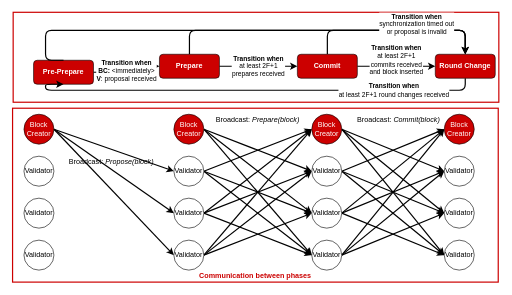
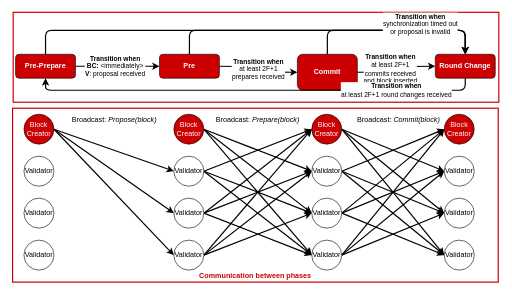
  <mxCell id="0" />
  <mxCell id="1" parent="0" />
  <mxCell id="2" value="" style="rounded=0;whiteSpace=wrap;html=1;strokeWidth=2;strokeColor=#CC0000;" vertex="1" parent="1"><mxGeometry x="21" y="20" width="810" height="150" as="geometry" /></mxCell>
  <mxCell id="3" value="" style="rounded=0;whiteSpace=wrap;html=1;strokeWidth=2;strokeColor=#CC0000;" vertex="1" parent="1"><mxGeometry x="20" y="180" width="810" height="290" as="geometry" /></mxCell>
  <mxCell id="4" value="&lt;font color=&quot;#000000&quot;&gt;&lt;b&gt;Transition when&lt;br&gt;BC:&lt;/b&gt;&amp;nbsp;&amp;lt;immediately&amp;gt;&lt;br&gt;&lt;b&gt;V&lt;/b&gt;: proposal received&lt;br&gt;&lt;/font&gt;" style="edgeStyle=orthogonalEdgeStyle;curved=1;rounded=0;orthogonalLoop=1;jettySize=auto;html=1;exitX=1;exitY=0.5;exitDx=0;exitDy=0;entryX=0;entryY=0.5;entryDx=0;entryDy=0;strokeWidth=2;fontColor=#FFFFFF;" edge="1" parent="1" source="5" target="8"><mxGeometry x="-0.057" relative="1" as="geometry"><mxPoint as="offset" /></mxGeometry></mxCell>
- <mxCell id="5" value="Pre-Prepare" style="rounded=1;whiteSpace=wrap;html=1;fillColor=#CC0000;fontColor=#FFFFFF;fontStyle=1" vertex="1" parent="1"><mxGeometry x="55" y="100" width="100" height="40" as="geometry" /></mxCell>
+ <mxCell id="5" value="Pre-Prepare" style="rounded=1;whiteSpace=wrap;html=1;fillColor=#CC0000;fontColor=#FFFFFF;fontStyle=1" vertex="1" parent="1"><mxGeometry x="25" y="90" width="100" height="40" as="geometry" /></mxCell>
  <mxCell id="6" value="&lt;font color=&quot;#000000&quot;&gt;&lt;b&gt;Transition when&lt;br&gt;&lt;/b&gt;at least 2F+1&lt;br&gt;prepares received&lt;br&gt;&lt;/font&gt;" style="edgeStyle=orthogonalEdgeStyle;curved=1;rounded=0;orthogonalLoop=1;jettySize=auto;html=1;exitX=1;exitY=0.5;exitDx=0;exitDy=0;entryX=0;entryY=0.5;entryDx=0;entryDy=0;strokeWidth=2;fontColor=#FFFFFF;" edge="1" parent="1" source="8" target="11"><mxGeometry relative="1" as="geometry" /></mxCell>
  <mxCell id="7" style="edgeStyle=orthogonalEdgeStyle;rounded=1;orthogonalLoop=1;jettySize=auto;html=1;exitX=0.5;exitY=0;exitDx=0;exitDy=0;entryX=0.5;entryY=0;entryDx=0;entryDy=0;strokeWidth=2;fontColor=#000000;" edge="1" parent="1" source="8" target="19"><mxGeometry relative="1" as="geometry"><Array as="points"><mxPoint x="315" y="50" /><mxPoint x="775" y="50" /></Array></mxGeometry></mxCell>
- <mxCell id="8" value="Prepare" style="rounded=1;whiteSpace=wrap;html=1;fillColor=#CC0000;fontColor=#FFFFFF;fontStyle=1" vertex="1" parent="1"><mxGeometry x="265" y="90" width="100" height="40" as="geometry" /></mxCell>
+ <mxCell id="8" value="Pre" style="rounded=1;whiteSpace=wrap;html=1;fillColor=#CC0000;fontColor=#FFFFFF;fontStyle=1" vertex="1" parent="1"><mxGeometry x="265" y="90" width="100" height="40" as="geometry" /></mxCell>
  <mxCell id="9" value="Transition when&lt;br&gt;&lt;span style=&quot;font-weight: normal&quot;&gt;at least 2F+1&lt;br&gt;commits received&lt;br&gt;and block inserted&lt;br&gt;&lt;/span&gt;" style="edgeStyle=orthogonalEdgeStyle;curved=1;rounded=0;orthogonalLoop=1;jettySize=auto;html=1;exitX=1;exitY=0.5;exitDx=0;exitDy=0;entryX=0;entryY=0.5;entryDx=0;entryDy=0;strokeWidth=2;fontColor=#000000;fontStyle=1" edge="1" parent="1" source="11" target="19"><mxGeometry y="10" relative="1" as="geometry"><mxPoint as="offset" /></mxGeometry></mxCell>
  <mxCell id="10" style="edgeStyle=orthogonalEdgeStyle;rounded=1;orthogonalLoop=1;jettySize=auto;html=1;exitX=0.5;exitY=0;exitDx=0;exitDy=0;entryX=0.5;entryY=0;entryDx=0;entryDy=0;strokeWidth=2;fontColor=#000000;" edge="1" parent="1" source="11" target="19"><mxGeometry relative="1" as="geometry"><Array as="points"><mxPoint x="545" y="50" /><mxPoint x="775" y="50" /></Array></mxGeometry></mxCell>
- <mxCell id="11" value="Commit" style="rounded=1;whiteSpace=wrap;html=1;fillColor=#CC0000;fontColor=#FFFFFF;fontStyle=1" vertex="1" parent="1"><mxGeometry x="495" y="90" width="100" height="40" as="geometry" /></mxCell>
+ <mxCell id="11" value="Commit" style="rounded=1;whiteSpace=wrap;html=1;fillColor=#CC0000;fontColor=#FFFFFF;fontStyle=1" vertex="1" parent="1"><mxGeometry x="495" y="90" width="100" height="60" as="geometry" /></mxCell>
  <mxCell id="12" value="" style="rounded=0;orthogonalLoop=1;jettySize=auto;html=1;exitX=1;exitY=0.5;exitDx=0;exitDy=0;entryX=0;entryY=0.5;entryDx=0;entryDy=0;strokeWidth=2;fontColor=#000000;" edge="1" parent="1" source="14" target="27"><mxGeometry relative="1" as="geometry" /></mxCell>
  <mxCell id="13" value="" style="edgeStyle=none;rounded=0;orthogonalLoop=1;jettySize=auto;html=1;exitX=1;exitY=0.5;exitDx=0;exitDy=0;entryX=0;entryY=0.5;entryDx=0;entryDy=0;strokeWidth=2;fontColor=#000000;" edge="1" parent="1" source="14" target="35"><mxGeometry relative="1" as="geometry" /></mxCell>
  <mxCell id="14" value="&lt;font color=&quot;#ffffff&quot;&gt;Block&lt;br&gt;Creator&lt;/font&gt;" style="ellipse;whiteSpace=wrap;html=1;aspect=fixed;fillColor=#CC0000;fontColor=#000000;" vertex="1" parent="1"><mxGeometry x="39" y="190" width="50" height="50" as="geometry" /></mxCell>
  <mxCell id="15" value="Validator" style="ellipse;whiteSpace=wrap;html=1;aspect=fixed;" vertex="1" parent="1"><mxGeometry x="39" y="260" width="50" height="50" as="geometry" /></mxCell>
  <mxCell id="16" value="Validator" style="ellipse;whiteSpace=wrap;html=1;aspect=fixed;" vertex="1" parent="1"><mxGeometry x="39" y="330" width="50" height="50" as="geometry" /></mxCell>
  <mxCell id="17" value="Validator" style="ellipse;whiteSpace=wrap;html=1;aspect=fixed;" vertex="1" parent="1"><mxGeometry x="39" y="400" width="50" height="50" as="geometry" /></mxCell>
  <mxCell id="18" value="&lt;font color=&quot;#000000&quot;&gt;Transition when&lt;br&gt;&lt;span style=&quot;font-weight: normal&quot;&gt;at least 2F+1 round changes received&lt;/span&gt;&lt;br&gt;&lt;/font&gt;" style="edgeStyle=orthogonalEdgeStyle;rounded=1;orthogonalLoop=1;jettySize=auto;html=1;exitX=0.5;exitY=1;exitDx=0;exitDy=0;entryX=0.5;entryY=1;entryDx=0;entryDy=0;strokeWidth=2;fontColor=#CC0000;fontStyle=1" edge="1" parent="1" source="19" target="5"><mxGeometry x="-0.635" relative="1" as="geometry"><Array as="points"><mxPoint x="775" y="150" /><mxPoint x="75" y="150" /></Array><mxPoint as="offset" /></mxGeometry></mxCell>
  <mxCell id="19" value="Round Change" style="rounded=1;whiteSpace=wrap;html=1;fillColor=#CC0000;fontColor=#FFFFFF;fontStyle=1" vertex="1" parent="1"><mxGeometry x="725" y="90" width="100" height="40" as="geometry" /></mxCell>
  <mxCell id="20" style="edgeStyle=none;rounded=0;orthogonalLoop=1;jettySize=auto;html=1;exitX=1;exitY=0.5;exitDx=0;exitDy=0;entryX=0;entryY=0.5;entryDx=0;entryDy=0;strokeWidth=2;fontColor=#000000;" edge="1" parent="1" source="23" target="44"><mxGeometry relative="1" as="geometry" /></mxCell>
  <mxCell id="21" style="edgeStyle=none;rounded=0;orthogonalLoop=1;jettySize=auto;html=1;exitX=1;exitY=0.5;exitDx=0;exitDy=0;entryX=0;entryY=0.5;entryDx=0;entryDy=0;strokeWidth=2;fontColor=#000000;" edge="1" parent="1" source="23" target="48"><mxGeometry relative="1" as="geometry" /></mxCell>
  <mxCell id="22" style="edgeStyle=none;rounded=0;orthogonalLoop=1;jettySize=auto;html=1;exitX=1;exitY=0.5;exitDx=0;exitDy=0;entryX=0;entryY=0.5;entryDx=0;entryDy=0;strokeWidth=2;fontColor=#000000;" edge="1" parent="1" source="23" target="52"><mxGeometry relative="1" as="geometry" /></mxCell>
  <mxCell id="23" value="&lt;font color=&quot;#ffffff&quot;&gt;Block&lt;br&gt;Creator&lt;/font&gt;" style="ellipse;whiteSpace=wrap;html=1;aspect=fixed;fillColor=#CC0000;fontColor=#000000;" vertex="1" parent="1"><mxGeometry x="289" y="190" width="50" height="50" as="geometry" /></mxCell>
  <mxCell id="24" style="edgeStyle=none;rounded=0;orthogonalLoop=1;jettySize=auto;html=1;exitX=1;exitY=0.5;exitDx=0;exitDy=0;entryX=0;entryY=0.5;entryDx=0;entryDy=0;strokeWidth=2;fontColor=#000000;" edge="1" parent="1" source="27" target="48"><mxGeometry relative="1" as="geometry" /></mxCell>
  <mxCell id="25" style="edgeStyle=none;rounded=0;orthogonalLoop=1;jettySize=auto;html=1;exitX=1;exitY=0.5;exitDx=0;exitDy=0;entryX=0;entryY=0.5;entryDx=0;entryDy=0;strokeWidth=2;fontColor=#000000;" edge="1" parent="1" source="27" target="52"><mxGeometry relative="1" as="geometry" /></mxCell>
  <mxCell id="26" style="rounded=1;orthogonalLoop=1;jettySize=auto;html=1;exitX=1;exitY=0.5;exitDx=0;exitDy=0;entryX=0;entryY=0.5;entryDx=0;entryDy=0;strokeWidth=2;fontColor=#CC0000;" edge="1" parent="1" source="27" target="40"><mxGeometry relative="1" as="geometry" /></mxCell>
  <mxCell id="27" value="Validator" style="ellipse;whiteSpace=wrap;html=1;aspect=fixed;" vertex="1" parent="1"><mxGeometry x="289" y="260" width="50" height="50" as="geometry" /></mxCell>
  <mxCell id="28" style="edgeStyle=none;rounded=0;orthogonalLoop=1;jettySize=auto;html=1;exitX=1;exitY=0.5;exitDx=0;exitDy=0;entryX=0;entryY=0.5;entryDx=0;entryDy=0;strokeWidth=2;fontColor=#000000;" edge="1" parent="1" source="31" target="52"><mxGeometry relative="1" as="geometry" /></mxCell>
  <mxCell id="29" style="edgeStyle=none;rounded=0;orthogonalLoop=1;jettySize=auto;html=1;exitX=1;exitY=0.5;exitDx=0;exitDy=0;entryX=0;entryY=0.5;entryDx=0;entryDy=0;strokeWidth=2;fontColor=#000000;" edge="1" parent="1" source="31" target="44"><mxGeometry relative="1" as="geometry" /></mxCell>
  <mxCell id="30" style="edgeStyle=none;rounded=0;orthogonalLoop=1;jettySize=auto;html=1;exitX=1;exitY=0.5;exitDx=0;exitDy=0;entryX=0;entryY=0.5;entryDx=0;entryDy=0;strokeWidth=2;fontColor=#000000;" edge="1" parent="1" source="31" target="40"><mxGeometry relative="1" as="geometry" /></mxCell>
  <mxCell id="31" value="Validator" style="ellipse;whiteSpace=wrap;html=1;aspect=fixed;" vertex="1" parent="1"><mxGeometry x="289" y="330" width="50" height="50" as="geometry" /></mxCell>
  <mxCell id="32" style="edgeStyle=none;rounded=0;orthogonalLoop=1;jettySize=auto;html=1;exitX=1;exitY=0.5;exitDx=0;exitDy=0;entryX=0;entryY=0.5;entryDx=0;entryDy=0;strokeWidth=2;fontColor=#000000;" edge="1" parent="1" source="35" target="48"><mxGeometry relative="1" as="geometry" /></mxCell>
  <mxCell id="33" style="edgeStyle=none;rounded=0;orthogonalLoop=1;jettySize=auto;html=1;exitX=1;exitY=0.5;exitDx=0;exitDy=0;entryX=0;entryY=0.5;entryDx=0;entryDy=0;strokeWidth=2;fontColor=#000000;" edge="1" parent="1" source="35" target="44"><mxGeometry relative="1" as="geometry" /></mxCell>
  <mxCell id="34" style="edgeStyle=none;rounded=0;orthogonalLoop=1;jettySize=auto;html=1;exitX=1;exitY=0.5;exitDx=0;exitDy=0;entryX=0;entryY=0.5;entryDx=0;entryDy=0;strokeWidth=2;fontColor=#000000;" edge="1" parent="1" source="35" target="40"><mxGeometry relative="1" as="geometry" /></mxCell>
  <mxCell id="35" value="Validator" style="ellipse;whiteSpace=wrap;html=1;aspect=fixed;" vertex="1" parent="1"><mxGeometry x="289" y="400" width="50" height="50" as="geometry" /></mxCell>
  <mxCell id="36" value="" style="edgeStyle=none;rounded=0;orthogonalLoop=1;jettySize=auto;html=1;exitX=1;exitY=0.5;exitDx=0;exitDy=0;entryX=0;entryY=0.5;entryDx=0;entryDy=0;strokeWidth=2;fontColor=#000000;" edge="1" parent="1" source="14" target="31"><mxGeometry relative="1" as="geometry" /></mxCell>
  <mxCell id="37" style="edgeStyle=none;rounded=0;orthogonalLoop=1;jettySize=auto;html=1;exitX=1;exitY=0.5;exitDx=0;exitDy=0;entryX=0;entryY=0.5;entryDx=0;entryDy=0;strokeWidth=2;fontColor=#000000;" edge="1" parent="1" source="40" target="57"><mxGeometry relative="1" as="geometry" /></mxCell>
  <mxCell id="38" style="edgeStyle=none;rounded=0;orthogonalLoop=1;jettySize=auto;html=1;exitX=1;exitY=0.5;exitDx=0;exitDy=0;entryX=0;entryY=0.5;entryDx=0;entryDy=0;strokeWidth=2;fontColor=#000000;" edge="1" parent="1" source="40" target="58"><mxGeometry relative="1" as="geometry" /></mxCell>
  <mxCell id="39" style="edgeStyle=none;rounded=0;orthogonalLoop=1;jettySize=auto;html=1;exitX=1;exitY=0.5;exitDx=0;exitDy=0;entryX=0;entryY=0.5;entryDx=0;entryDy=0;strokeWidth=2;fontColor=#000000;" edge="1" parent="1" source="40" target="59"><mxGeometry relative="1" as="geometry" /></mxCell>
  <mxCell id="40" value="&lt;font color=&quot;#ffffff&quot;&gt;Block&lt;br&gt;Creator&lt;/font&gt;" style="ellipse;whiteSpace=wrap;html=1;aspect=fixed;fillColor=#CC0000;fontColor=#000000;" vertex="1" parent="1"><mxGeometry x="519" y="190" width="50" height="50" as="geometry" /></mxCell>
  <mxCell id="41" style="edgeStyle=none;rounded=0;orthogonalLoop=1;jettySize=auto;html=1;exitX=1;exitY=0.5;exitDx=0;exitDy=0;entryX=0;entryY=0.5;entryDx=0;entryDy=0;strokeWidth=2;fontColor=#000000;" edge="1" parent="1" source="44" target="56"><mxGeometry relative="1" as="geometry" /></mxCell>
  <mxCell id="42" style="edgeStyle=none;rounded=0;orthogonalLoop=1;jettySize=auto;html=1;exitX=1;exitY=0.5;exitDx=0;exitDy=0;strokeWidth=2;fontColor=#000000;entryX=0;entryY=0.5;entryDx=0;entryDy=0;" edge="1" parent="1" source="44" target="58"><mxGeometry relative="1" as="geometry"><mxPoint x="740" y="350" as="targetPoint" /></mxGeometry></mxCell>
  <mxCell id="43" style="edgeStyle=none;rounded=0;orthogonalLoop=1;jettySize=auto;html=1;exitX=1;exitY=0.5;exitDx=0;exitDy=0;entryX=0;entryY=0.5;entryDx=0;entryDy=0;strokeWidth=2;fontColor=#000000;" edge="1" parent="1" source="44" target="59"><mxGeometry relative="1" as="geometry" /></mxCell>
  <mxCell id="44" value="Validator" style="ellipse;whiteSpace=wrap;html=1;aspect=fixed;" vertex="1" parent="1"><mxGeometry x="519" y="260" width="50" height="50" as="geometry" /></mxCell>
  <mxCell id="45" style="edgeStyle=none;rounded=0;orthogonalLoop=1;jettySize=auto;html=1;exitX=1;exitY=0.5;exitDx=0;exitDy=0;entryX=0;entryY=0.5;entryDx=0;entryDy=0;strokeWidth=2;fontColor=#000000;" edge="1" parent="1" source="48" target="56"><mxGeometry relative="1" as="geometry" /></mxCell>
  <mxCell id="46" style="edgeStyle=none;rounded=0;orthogonalLoop=1;jettySize=auto;html=1;exitX=1;exitY=0.5;exitDx=0;exitDy=0;entryX=0;entryY=0.5;entryDx=0;entryDy=0;strokeWidth=2;fontColor=#000000;" edge="1" parent="1" source="48" target="57"><mxGeometry relative="1" as="geometry" /></mxCell>
  <mxCell id="47" style="edgeStyle=none;rounded=0;orthogonalLoop=1;jettySize=auto;html=1;exitX=1;exitY=0.5;exitDx=0;exitDy=0;entryX=0;entryY=0.5;entryDx=0;entryDy=0;strokeWidth=2;fontColor=#000000;" edge="1" parent="1" source="48" target="59"><mxGeometry relative="1" as="geometry" /></mxCell>
  <mxCell id="48" value="Validator" style="ellipse;whiteSpace=wrap;html=1;aspect=fixed;" vertex="1" parent="1"><mxGeometry x="519" y="330" width="50" height="50" as="geometry" /></mxCell>
  <mxCell id="49" style="edgeStyle=none;rounded=0;orthogonalLoop=1;jettySize=auto;html=1;exitX=1;exitY=0.5;exitDx=0;exitDy=0;entryX=0;entryY=0.5;entryDx=0;entryDy=0;strokeWidth=2;fontColor=#000000;" edge="1" parent="1" source="52" target="56"><mxGeometry relative="1" as="geometry" /></mxCell>
  <mxCell id="50" style="edgeStyle=none;rounded=0;orthogonalLoop=1;jettySize=auto;html=1;exitX=1;exitY=0.5;exitDx=0;exitDy=0;entryX=0;entryY=0.5;entryDx=0;entryDy=0;strokeWidth=2;fontColor=#000000;" edge="1" parent="1" source="52" target="57"><mxGeometry relative="1" as="geometry" /></mxCell>
  <mxCell id="51" style="edgeStyle=none;rounded=0;orthogonalLoop=1;jettySize=auto;html=1;exitX=1;exitY=0.5;exitDx=0;exitDy=0;entryX=0;entryY=0.5;entryDx=0;entryDy=0;strokeWidth=2;fontColor=#000000;" edge="1" parent="1" source="52" target="58"><mxGeometry relative="1" as="geometry" /></mxCell>
  <mxCell id="52" value="Validator" style="ellipse;whiteSpace=wrap;html=1;aspect=fixed;" vertex="1" parent="1"><mxGeometry x="519" y="400" width="50" height="50" as="geometry" /></mxCell>
- <mxCell id="53" value="Broadcast:&amp;nbsp;&lt;i&gt;Propose(block)&lt;/i&gt;" style="text;html=1;strokeColor=none;fillColor=none;align=center;verticalAlign=middle;whiteSpace=wrap;rounded=0;fontColor=#000000;" vertex="1" parent="1"><mxGeometry x="95" y="260" width="180" height="20" as="geometry" /></mxCell>
+ <mxCell id="53" value="Broadcast:&amp;nbsp;&lt;i&gt;Propose(block)&lt;/i&gt;" style="text;html=1;strokeColor=none;fillColor=none;align=center;verticalAlign=middle;whiteSpace=wrap;rounded=0;fontColor=#000000;" vertex="1" parent="1"><mxGeometry x="100" y="190" width="180" height="20" as="geometry" /></mxCell>
  <mxCell id="54" value="Broadcast:&amp;nbsp;&lt;i&gt;Prepare(block)&lt;/i&gt;" style="text;html=1;strokeColor=none;fillColor=none;align=center;verticalAlign=middle;whiteSpace=wrap;rounded=0;fontColor=#000000;" vertex="1" parent="1"><mxGeometry x="339" y="190" width="180" height="20" as="geometry" /></mxCell>
  <mxCell id="55" value="Broadcast:&amp;nbsp;&lt;i&gt;Commit(block)&lt;/i&gt;" style="text;html=1;strokeColor=none;fillColor=none;align=center;verticalAlign=middle;whiteSpace=wrap;rounded=0;fontColor=#000000;" vertex="1" parent="1"><mxGeometry x="574" y="190" width="180" height="20" as="geometry" /></mxCell>
  <mxCell id="56" value="&lt;font color=&quot;#ffffff&quot;&gt;Block&lt;br&gt;Creator&lt;/font&gt;" style="ellipse;whiteSpace=wrap;html=1;aspect=fixed;fillColor=#CC0000;fontColor=#000000;" vertex="1" parent="1"><mxGeometry x="740" y="190" width="50" height="50" as="geometry" /></mxCell>
  <mxCell id="57" value="Validator" style="ellipse;whiteSpace=wrap;html=1;aspect=fixed;" vertex="1" parent="1"><mxGeometry x="740" y="260" width="50" height="50" as="geometry" /></mxCell>
  <mxCell id="58" value="Validator" style="ellipse;whiteSpace=wrap;html=1;aspect=fixed;" vertex="1" parent="1"><mxGeometry x="740" y="330" width="50" height="50" as="geometry" /></mxCell>
  <mxCell id="59" value="Validator" style="ellipse;whiteSpace=wrap;html=1;aspect=fixed;" vertex="1" parent="1"><mxGeometry x="740" y="400" width="50" height="50" as="geometry" /></mxCell>
  <mxCell id="60" value="Transition when&lt;br&gt;&lt;span style=&quot;font-weight: normal&quot;&gt;synchronization timed out&lt;br&gt;or proposal is invalid&lt;br&gt;&lt;/span&gt;" style="edgeStyle=orthogonalEdgeStyle;rounded=1;orthogonalLoop=1;jettySize=auto;html=1;exitX=0.5;exitY=0;exitDx=0;exitDy=0;entryX=0.5;entryY=0;entryDx=0;entryDy=0;strokeWidth=2;fontColor=#000000;fontStyle=1" edge="1" parent="1" source="5" target="19"><mxGeometry x="0.705" y="10" relative="1" as="geometry"><Array as="points"><mxPoint x="75" y="50" /><mxPoint x="775" y="50" /></Array><mxPoint as="offset" /></mxGeometry></mxCell>
  <mxCell id="61" value="&lt;b&gt;Communication between phases&lt;/b&gt;" style="text;html=1;strokeColor=none;fillColor=none;align=center;verticalAlign=middle;whiteSpace=wrap;rounded=0;fontColor=#CC0000;" vertex="1" parent="1"><mxGeometry x="20" y="450" width="810" height="20" as="geometry" /></mxCell>
